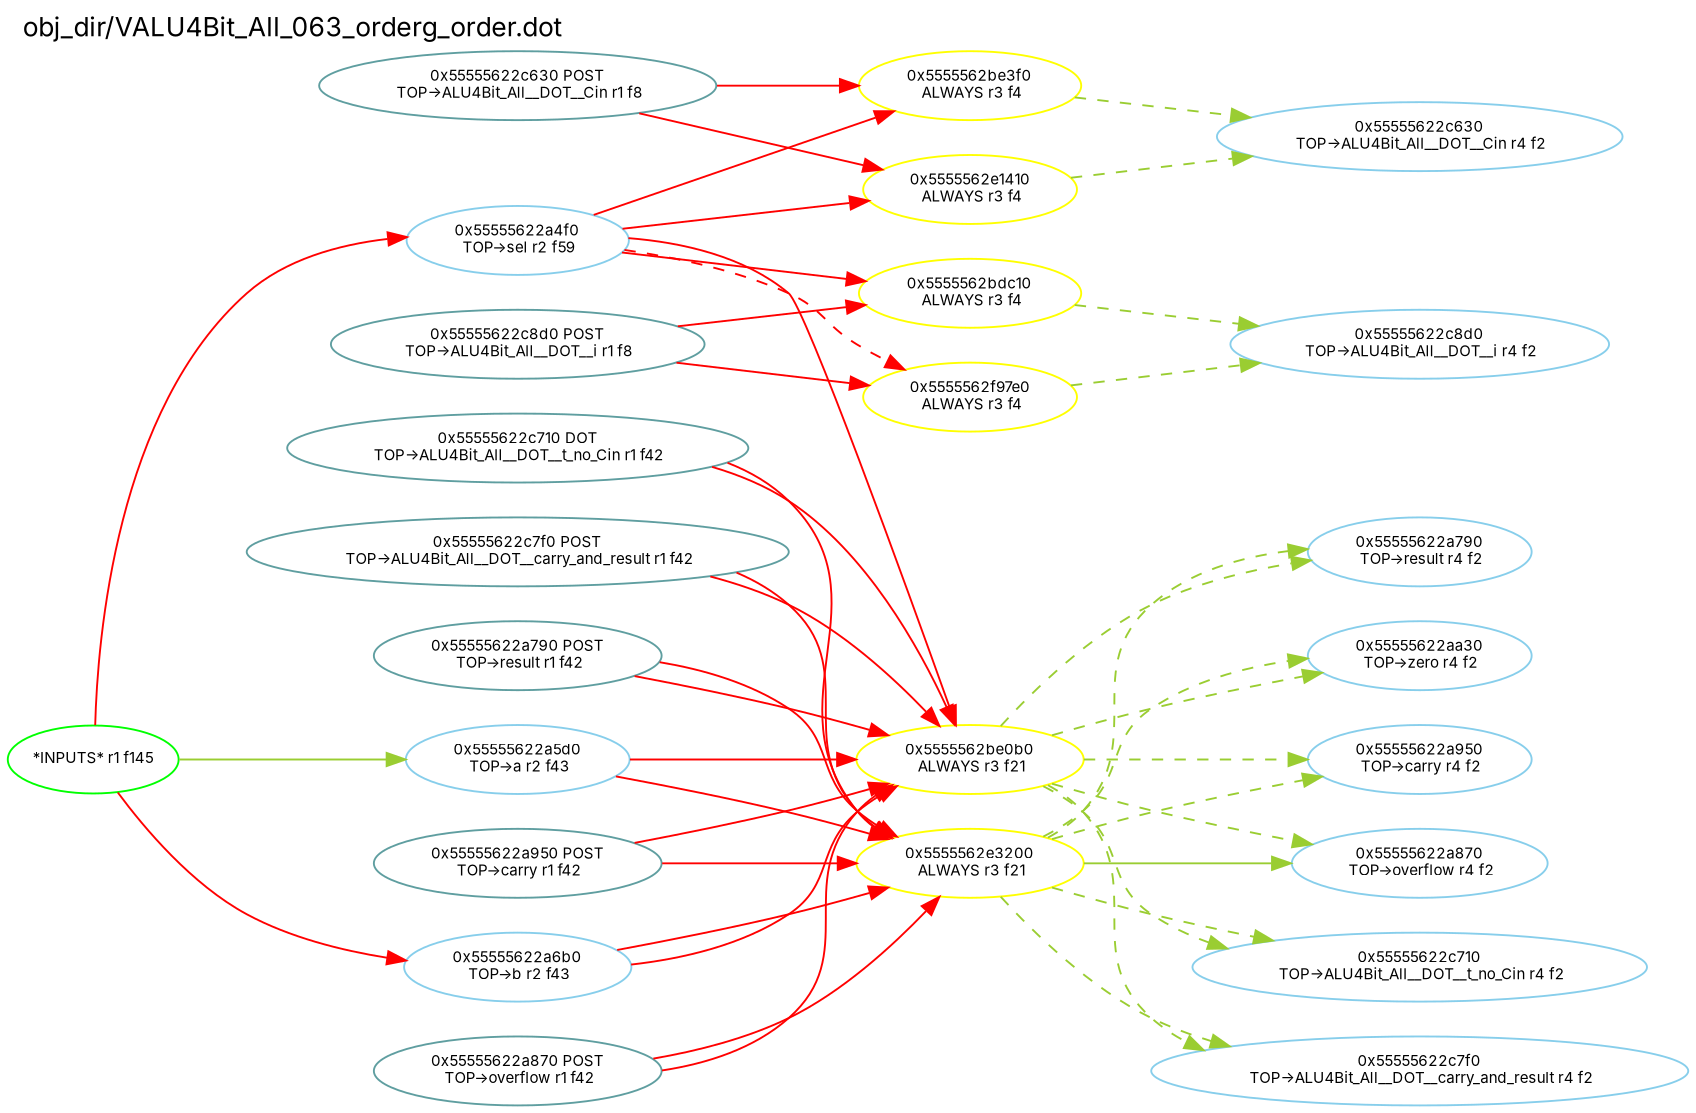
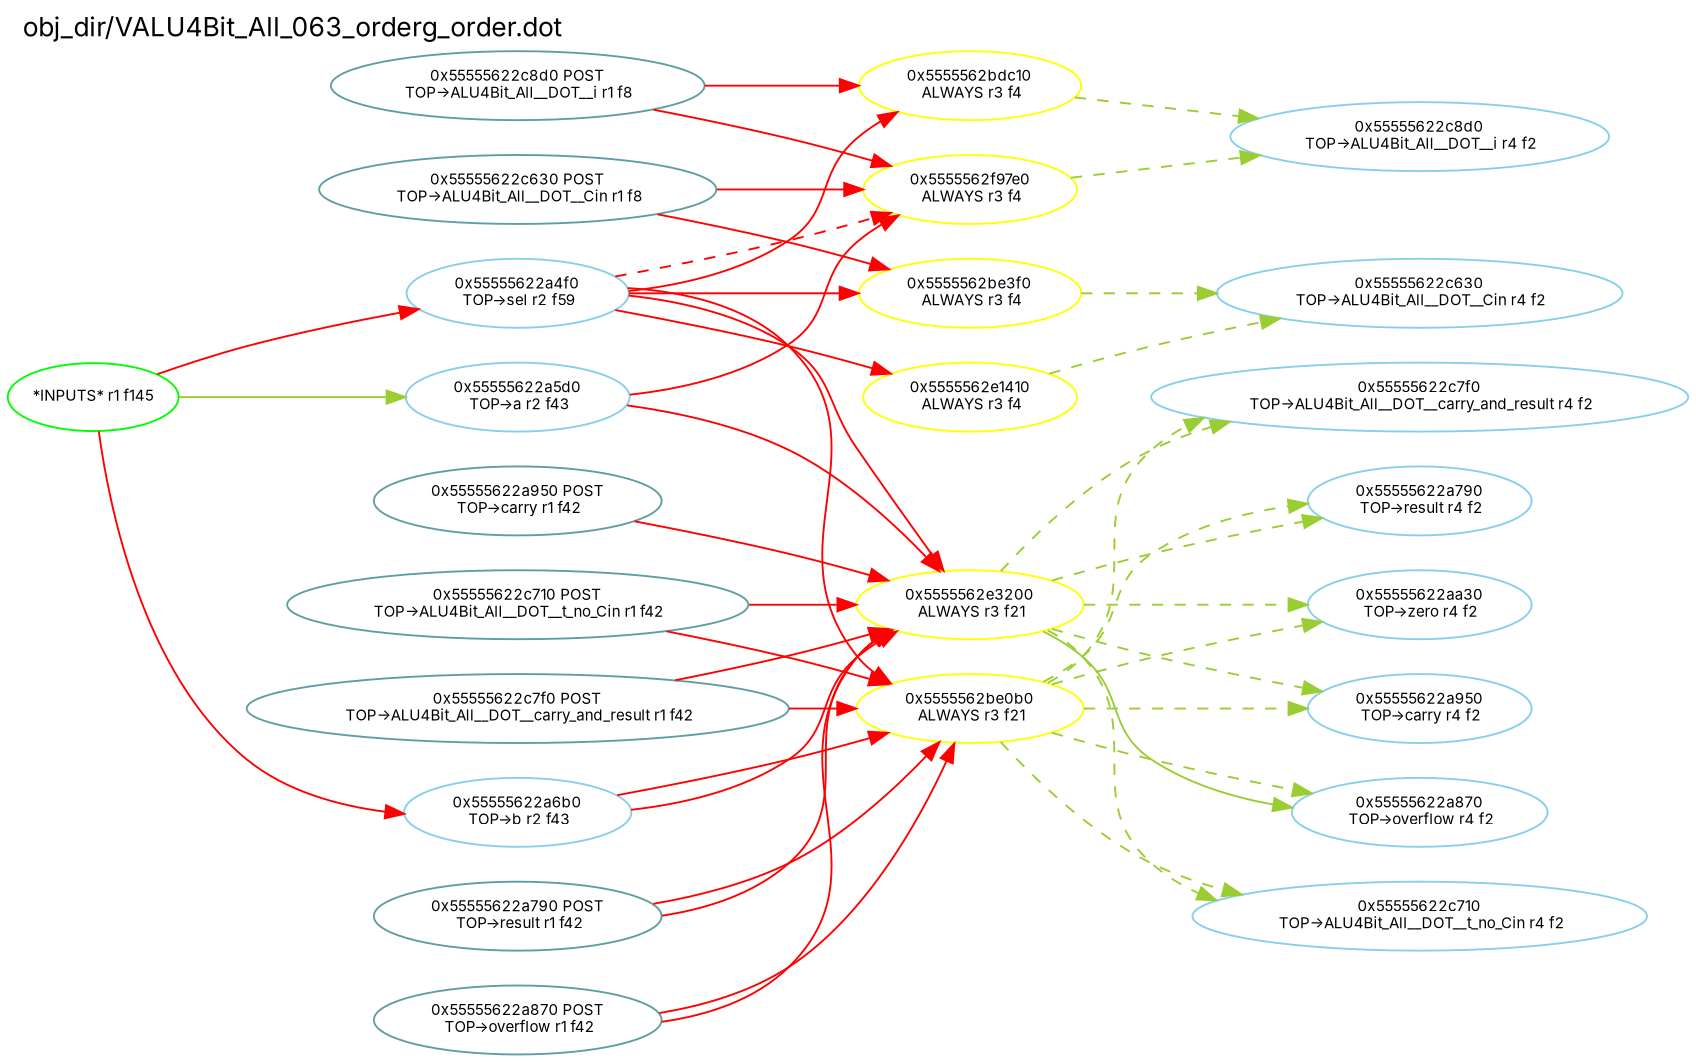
  digraph {
    fontname=Inter
    label="obj_dir/VALU4Bit_All_063_orderg_order.dot"
    labeljust=l
    labelloc=t
    rankdir=LR
    node [color=skyblue fontname=Inter fontsize=8]
    edge [color=red fontname=Inter fontsize=8 weight=1]
    n1 [color=CadetBlue label="0x55555622c630 POST\n TOP->ALU4Bit_All__DOT__Cin r1 f8"]
    n2 [color=yellow label="0x5555562be3f0\n ALWAYS r3 f4"]
    n3 [color=yellow label="0x5555562e1410\n ALWAYS r3 f4"]
    n4 [label="0x55555622c630\n TOP->ALU4Bit_All__DOT__Cin r4 f2"]
    n5 [color=CadetBlue label="0x55555622c8d0 POST\n TOP->ALU4Bit_All__DOT__i r1 f8"]
    n6 [color=yellow label="0x5555562bdc10\n ALWAYS r3 f4"]
    n7 [color=yellow label="0x5555562f97e0\n ALWAYS r3 f4"]
    n8 [label="0x55555622c8d0\n TOP->ALU4Bit_All__DOT__i r4 f2"]
    n9 [color=CadetBlue label="0x55555622a790 POST\n TOP->result r1 f42"]
    n10 [color=yellow label="0x5555562be0b0\n ALWAYS r3 f21"]
    n11 [color=yellow label="0x5555562e3200\n ALWAYS r3 f21"]
    n12 [label="0x55555622a790\n TOP->result r4 f2"]
    n13 [label="0x55555622aa30\n TOP->zero r4 f2"]
    n14 [label="0x55555622a950\n TOP->carry r4 f2"]
    n15 [label="0x55555622a870\n TOP->overflow r4 f2"]
    n16 [label="0x55555622c710\n TOP->ALU4Bit_All__DOT__t_no_Cin r4 f2"]
    n17 [label="0x55555622c7f0\n TOP->ALU4Bit_All__DOT__carry_and_result r4 f2"]
    n18 [color=CadetBlue label="0x55555622a950 POST\n TOP->carry r1 f42"]
    n19 [color=CadetBlue label="0x55555622a870 POST\n TOP->overflow r1 f42"]
-   n20 [color=CadetBlue label="0x55555622c710 DOT\n TOP->ALU4Bit_All__DOT__t_no_Cin r1 f42"]
+   n20 [color=CadetBlue label="0x55555622c710 POST\n TOP->ALU4Bit_All__DOT__t_no_Cin r1 f42"]
    n21 [color=CadetBlue label="0x55555622c7f0 POST\n TOP->ALU4Bit_All__DOT__carry_and_result r1 f42"]
    n22 [color=green label="*INPUTS* r1 f145"]
    n23 [label="0x55555622a5d0\n TOP->a r2 f43"]
    n24 [label="0x55555622a6b0\n TOP->b r2 f43"]
    n25 [label="0x55555622a4f0\n TOP->sel r2 f59"]
    n1 -> n2 [weight=2]
-   n1 -> n3 [weight=2]
+   n1 -> n7 [weight=2]
    n2 -> n4 [color=yellowGreen style=dashed]
    n3 -> n4 [color=yellowGreen style=dashed]
    n5 -> n6 [weight=2]
    n5 -> n7 [weight=2]
    n6 -> n8 [color=yellowGreen style=dashed]
    n7 -> n8 [color=yellowGreen style=dashed]
    n9 -> n10 [weight=2]
    n9 -> n11 [weight=2]
    n10 -> n12 [color=yellowGreen style=dashed]
    n10 -> n13 [color=yellowGreen style=dashed]
    n10 -> n14 [color=yellowGreen style=dashed]
    n10 -> n15 [color=yellowGreen style=dashed]
    n10 -> n16 [color=yellowGreen style=dashed]
    n10 -> n17 [color=yellowGreen style=dashed]
    n11 -> n12 [color=yellowGreen style=dashed]
    n11 -> n13 [color=yellowGreen style=dashed]
    n11 -> n14 [color=yellowGreen style=dashed]
    n11 -> n15 [color=yellowGreen style=solid]
    n11 -> n16 [color=yellowGreen style=dashed]
    n11 -> n17 [color=yellowGreen style=dashed]
-   n18 -> n10 [weight=2]
    n18 -> n11 [weight=2]
    n19 -> n10 [weight=2]
    n19 -> n11 [weight=2]
    n20 -> n10 [weight=2]
    n20 -> n11 [weight=2]
    n21 -> n10 [weight=2]
    n21 -> n11 [weight=2]
    n22 -> n23 [color=yellowGreen]
    n22 -> n24
    n22 -> n25
-   n23 -> n10 [weight=8]
+   n23 -> n7 [weight=8]
    n23 -> n11 [weight=8]
    n24 -> n10 [weight=8]
    n24 -> n11 [weight=8]
    n25 -> n2 [weight=8]
    n25 -> n3 [weight=8]
    n25 -> n6 [weight=8]
    n25 -> n7 [style=dashed weight=8]
    n25 -> n10 [weight=8]
+   n25 -> n11 [weight=8]
  }
